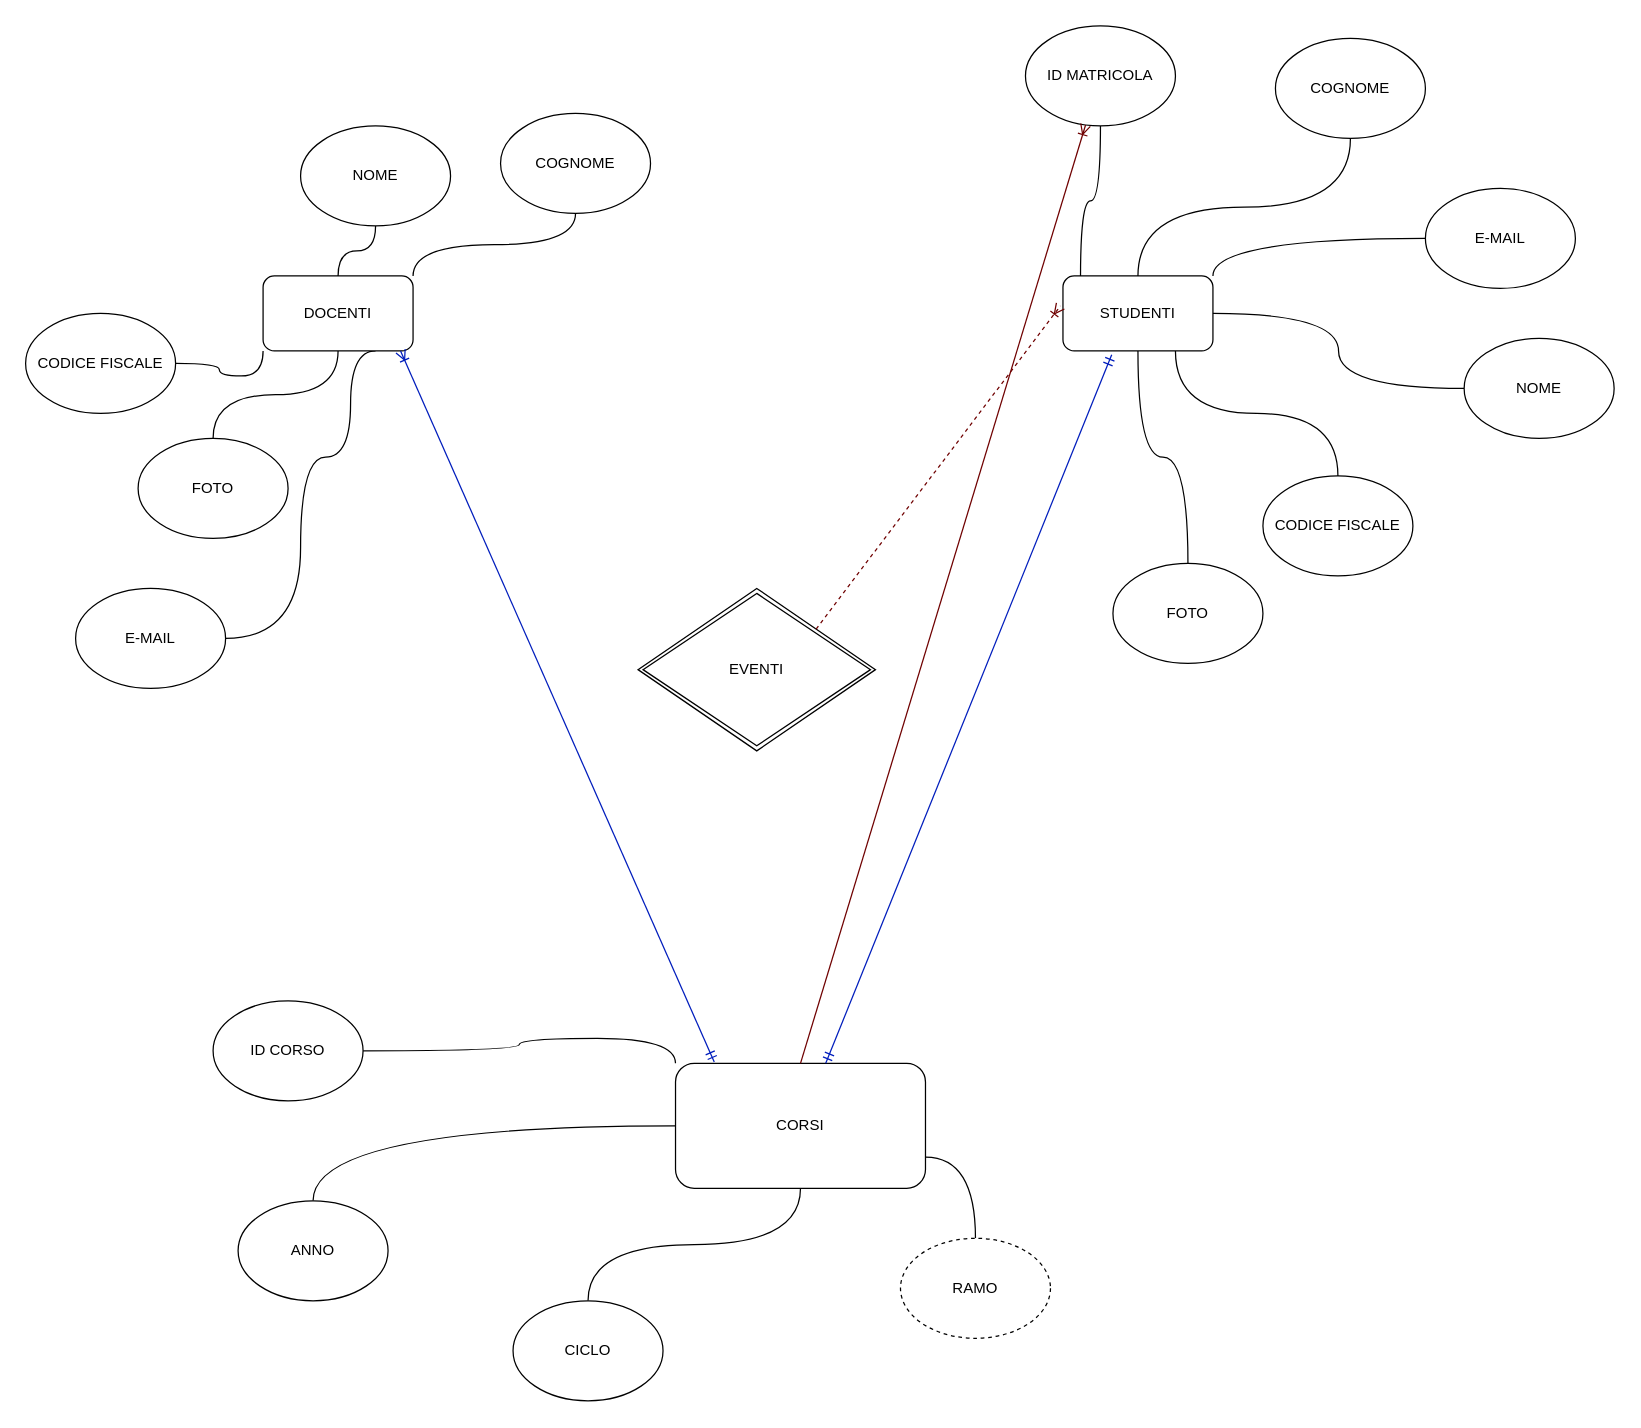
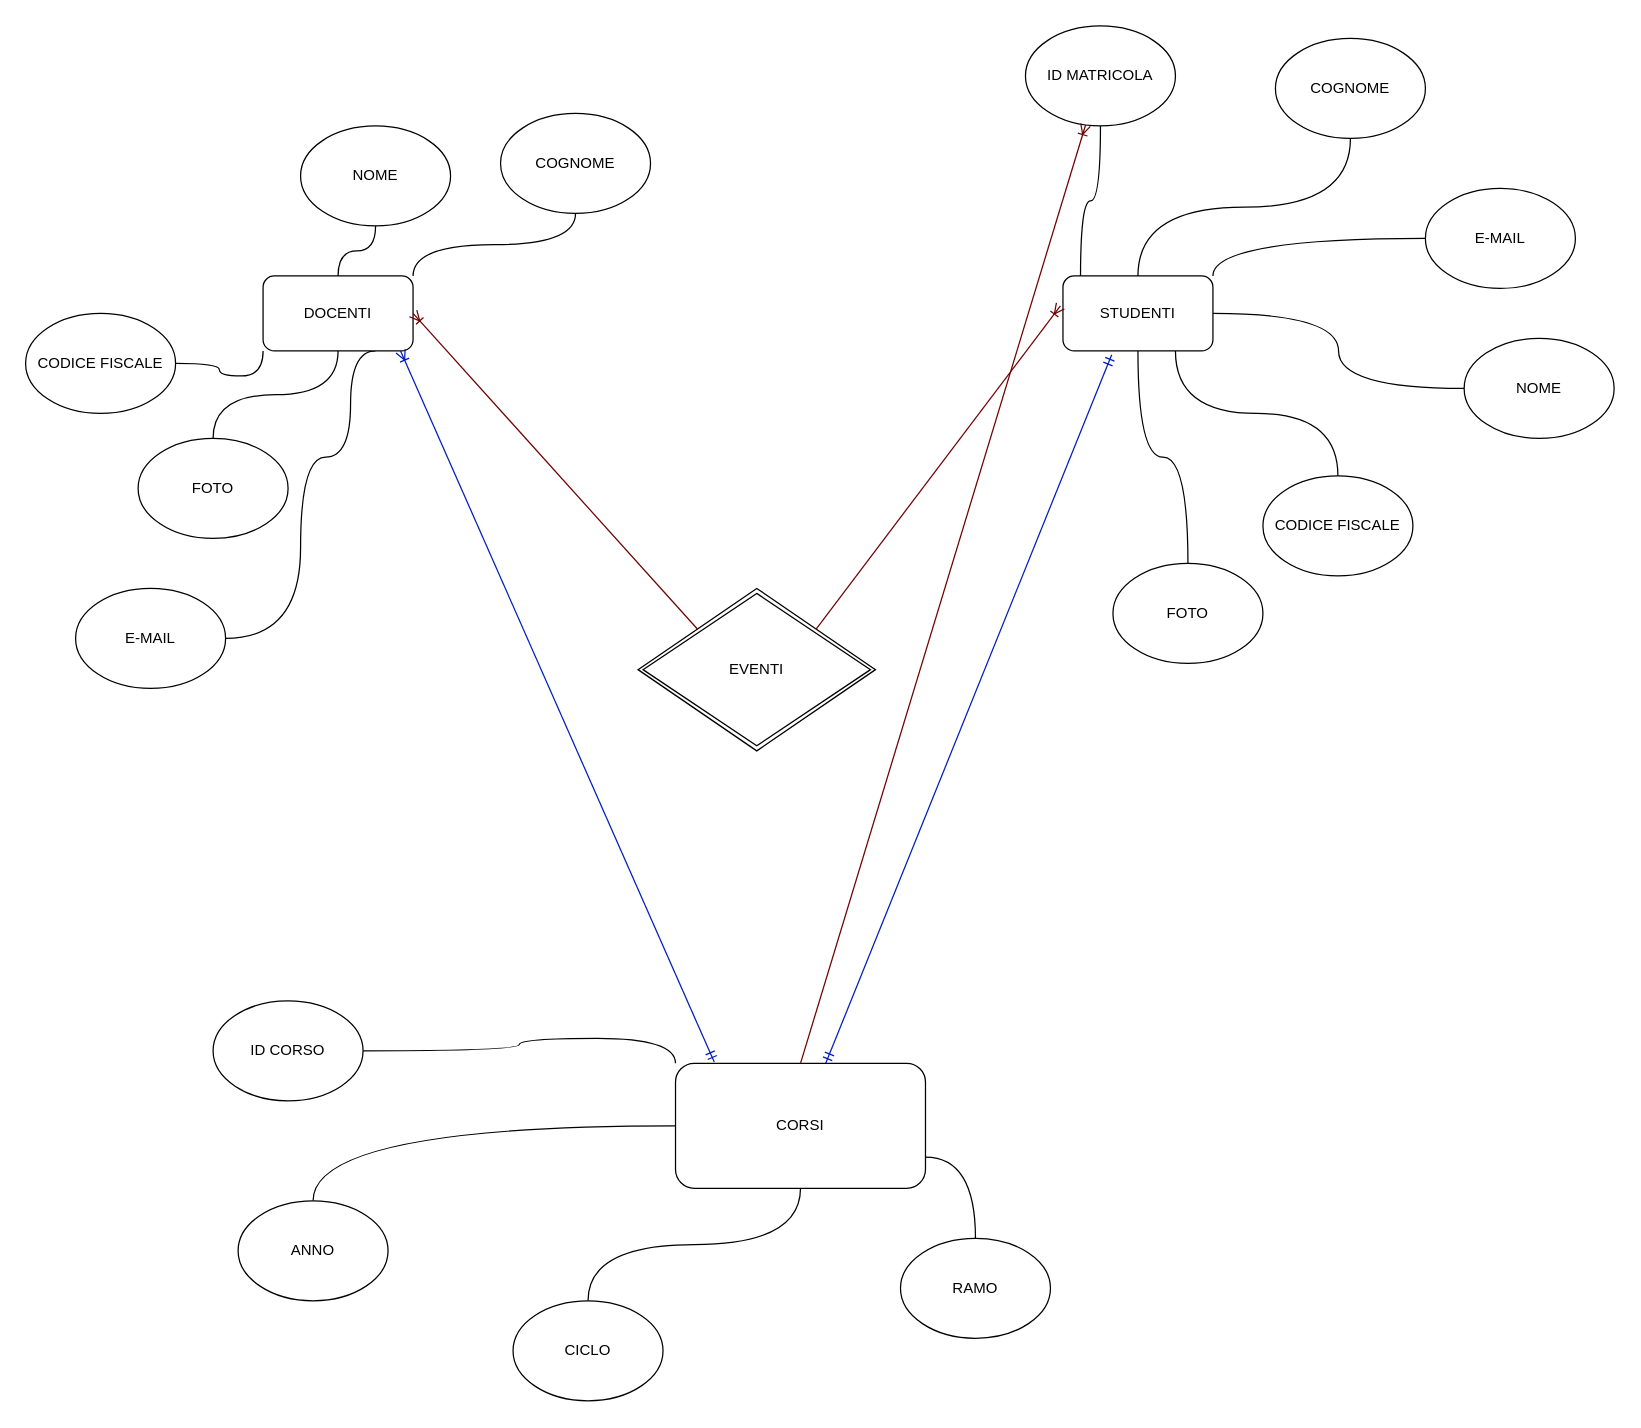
  <mxCell id="0" />
  <mxCell id="1" parent="0" />
  <mxCell id="2" style="edgeStyle=orthogonalEdgeStyle;orthogonalLoop=1;jettySize=auto;html=1;exitX=0;exitY=1;exitDx=0;exitDy=0;endArrow=none;endFill=0;curved=1;" edge="1" parent="1" source="7" target="8"><mxGeometry relative="1" as="geometry"><mxPoint x="80" y="290" as="targetPoint" /></mxGeometry></mxCell>
  <mxCell id="3" style="edgeStyle=orthogonalEdgeStyle;orthogonalLoop=1;jettySize=auto;html=1;exitX=0.5;exitY=0;exitDx=0;exitDy=0;endArrow=none;endFill=0;curved=1;" edge="1" parent="1" source="7" target="9"><mxGeometry relative="1" as="geometry"><mxPoint x="300" y="150" as="targetPoint" /></mxGeometry></mxCell>
  <mxCell id="4" style="edgeStyle=orthogonalEdgeStyle;orthogonalLoop=1;jettySize=auto;html=1;exitX=0.5;exitY=1;exitDx=0;exitDy=0;endArrow=none;endFill=0;curved=1;" edge="1" parent="1" source="7" target="10"><mxGeometry relative="1" as="geometry"><mxPoint x="300" y="350" as="targetPoint" /></mxGeometry></mxCell>
  <mxCell id="5" style="edgeStyle=orthogonalEdgeStyle;orthogonalLoop=1;jettySize=auto;html=1;exitX=1;exitY=0;exitDx=0;exitDy=0;endArrow=none;endFill=0;curved=1;" edge="1" parent="1" source="7" target="11"><mxGeometry relative="1" as="geometry"><mxPoint x="380" y="210" as="targetPoint" /></mxGeometry></mxCell>
  <mxCell id="6" style="edgeStyle=orthogonalEdgeStyle;orthogonalLoop=1;jettySize=auto;html=1;exitX=0.75;exitY=1;exitDx=0;exitDy=0;endArrow=none;endFill=0;curved=1;" edge="1" parent="1" source="7" target="12"><mxGeometry relative="1" as="geometry"><mxPoint x="300" y="390" as="targetPoint" /><Array as="points"><mxPoint x="280" y="280" /><mxPoint x="280" y="365" /><mxPoint x="240" y="365" /></Array></mxGeometry></mxCell>
  <mxCell id="7" value="DOCENTI" style="rounded=1;whiteSpace=wrap;html=1;" vertex="1" parent="1"><mxGeometry x="210" y="220" width="120" height="60" as="geometry" /></mxCell>
  <mxCell id="8" value="CODICE FISCALE" style="ellipse;whiteSpace=wrap;html=1;" vertex="1" parent="1"><mxGeometry x="20" y="250" width="120" height="80" as="geometry" /></mxCell>
  <mxCell id="9" value="NOME" style="ellipse;whiteSpace=wrap;html=1;" vertex="1" parent="1"><mxGeometry x="240" y="100" width="120" height="80" as="geometry" /></mxCell>
  <mxCell id="10" value="FOTO" style="ellipse;whiteSpace=wrap;html=1;" vertex="1" parent="1"><mxGeometry x="110" y="350" width="120" height="80" as="geometry" /></mxCell>
  <mxCell id="11" value="COGNOME" style="ellipse;whiteSpace=wrap;html=1;" vertex="1" parent="1"><mxGeometry x="400" width="120" height="80" as="geometry" y="90" /></mxCell>
  <mxCell id="12" value="E-MAIL" style="ellipse;whiteSpace=wrap;html=1;" vertex="1" parent="1"><mxGeometry x="60" y="470" width="120" height="80" as="geometry" /></mxCell>
  <mxCell id="13" style="edgeStyle=orthogonalEdgeStyle;orthogonalLoop=1;jettySize=auto;html=1;exitX=0.117;exitY=0.033;exitDx=0;exitDy=0;endArrow=none;endFill=0;curved=1;exitPerimeter=0;" edge="1" parent="1" source="18" target="19"><mxGeometry relative="1" as="geometry"><mxPoint x="740" y="200" as="targetPoint" /></mxGeometry></mxCell>
  <mxCell id="14" style="edgeStyle=orthogonalEdgeStyle;orthogonalLoop=1;jettySize=auto;html=1;exitX=0.5;exitY=0;exitDx=0;exitDy=0;endArrow=none;endFill=0;curved=1;" edge="1" parent="1" source="18" target="20"><mxGeometry relative="1" as="geometry"><mxPoint x="920" y="200" as="targetPoint" /></mxGeometry></mxCell>
  <mxCell id="15" style="edgeStyle=orthogonalEdgeStyle;orthogonalLoop=1;jettySize=auto;html=1;exitX=0.5;exitY=1;exitDx=0;exitDy=0;endArrow=none;endFill=0;curved=1;" edge="1" parent="1" source="18" target="21"><mxGeometry relative="1" as="geometry"><mxPoint x="920" y="400" as="targetPoint" /></mxGeometry></mxCell>
  <mxCell id="16" style="edgeStyle=orthogonalEdgeStyle;orthogonalLoop=1;jettySize=auto;html=1;exitX=1;exitY=0;exitDx=0;exitDy=0;endArrow=none;endFill=0;curved=1;" edge="1" parent="1" source="18" target="22"><mxGeometry relative="1" as="geometry"><mxPoint x="1000" y="260" as="targetPoint" /></mxGeometry></mxCell>
  <mxCell id="17" style="edgeStyle=orthogonalEdgeStyle;orthogonalLoop=1;jettySize=auto;html=1;exitX=0.75;exitY=1;exitDx=0;exitDy=0;endArrow=none;endFill=0;curved=1;" edge="1" parent="1" source="18" target="23"><mxGeometry relative="1" as="geometry"><mxPoint x="920" y="440" as="targetPoint" /></mxGeometry></mxCell>
  <mxCell id="18" value="STUDENTI" style="rounded=1;whiteSpace=wrap;html=1;" vertex="1" parent="1"><mxGeometry x="850" y="220" width="120" height="60" as="geometry" /></mxCell>
  <mxCell id="19" value="ID MATRICOLA" style="ellipse;whiteSpace=wrap;html=1;" vertex="1" parent="1"><mxGeometry x="820" y="20" width="120" height="80" as="geometry" /></mxCell>
  <mxCell id="20" value="COGNOME" style="ellipse;whiteSpace=wrap;html=1;" vertex="1" parent="1"><mxGeometry x="1020" y="30" width="120" height="80" as="geometry" /></mxCell>
  <mxCell id="21" value="FOTO" style="ellipse;whiteSpace=wrap;html=1;" vertex="1" parent="1"><mxGeometry x="890" y="450" width="120" height="80" as="geometry" /></mxCell>
  <mxCell id="22" value="E-MAIL" style="ellipse;whiteSpace=wrap;html=1;" vertex="1" parent="1"><mxGeometry x="1140" y="150" width="120" height="80" as="geometry" /></mxCell>
  <mxCell id="23" value="CODICE FISCALE" style="ellipse;whiteSpace=wrap;html=1;" vertex="1" parent="1"><mxGeometry x="1010" y="380" width="120" height="80" as="geometry" /></mxCell>
  <mxCell id="24" style="edgeStyle=orthogonalEdgeStyle;curved=1;orthogonalLoop=1;jettySize=auto;html=1;exitX=0;exitY=0.5;exitDx=0;exitDy=0;entryX=1;entryY=0.5;entryDx=0;entryDy=0;endArrow=none;endFill=0;" edge="1" parent="1" source="25" target="18"><mxGeometry relative="1" as="geometry" /></mxCell>
  <mxCell id="25" value="NOME" style="ellipse;whiteSpace=wrap;html=1;" vertex="1" parent="1"><mxGeometry x="1171" y="270" width="120" height="80" as="geometry" /></mxCell>
  <mxCell id="26" style="edgeStyle=orthogonalEdgeStyle;orthogonalLoop=1;jettySize=auto;html=1;exitX=0;exitY=0;exitDx=0;exitDy=0;endArrow=none;endFill=0;curved=1;" edge="1" parent="1" source="30" target="31"><mxGeometry relative="1" as="geometry"><mxPoint x="330" y="800" as="targetPoint" /></mxGeometry></mxCell>
  <mxCell id="27" style="edgeStyle=orthogonalEdgeStyle;orthogonalLoop=1;jettySize=auto;html=1;exitX=0;exitY=0.5;exitDx=0;exitDy=0;endArrow=none;endFill=0;curved=1;" edge="1" parent="1" source="30" target="32"><mxGeometry relative="1" as="geometry"><mxPoint x="240" y="950" as="targetPoint" /></mxGeometry></mxCell>
  <mxCell id="28" style="edgeStyle=orthogonalEdgeStyle;orthogonalLoop=1;jettySize=auto;html=1;exitX=1;exitY=0.75;exitDx=0;exitDy=0;endArrow=none;endFill=0;curved=1;" edge="1" parent="1" source="30" target="33"><mxGeometry relative="1" as="geometry"><mxPoint x="820" y="970" as="targetPoint" /></mxGeometry></mxCell>
  <mxCell id="29" style="edgeStyle=orthogonalEdgeStyle;orthogonalLoop=1;jettySize=auto;html=1;exitX=0.5;exitY=1;exitDx=0;exitDy=0;endArrow=none;endFill=0;curved=1;" edge="1" parent="1" source="30" target="34"><mxGeometry relative="1" as="geometry"><mxPoint x="470" y="1080" as="targetPoint" /></mxGeometry></mxCell>
  <mxCell id="30" value="CORSI" style="rounded=1;whiteSpace=wrap;html=1;" vertex="1" parent="1"><mxGeometry x="540" y="850" width="200" height="100" as="geometry" /></mxCell>
  <mxCell id="31" value="ID CORSO" style="ellipse;whiteSpace=wrap;html=1;" vertex="1" parent="1"><mxGeometry x="170" y="800" width="120" height="80" as="geometry" /></mxCell>
  <mxCell id="32" value="ANNO" style="ellipse;whiteSpace=wrap;html=1;" vertex="1" parent="1"><mxGeometry x="190" y="960" width="120" height="80" as="geometry" /></mxCell>
- <mxCell id="33" value="RAMO" style="ellipse;whiteSpace=wrap;html=1;dashed=1;" vertex="1" parent="1"><mxGeometry x="720" y="990" width="120" height="80" as="geometry" /></mxCell>
+ <mxCell id="33" value="RAMO" style="ellipse;whiteSpace=wrap;html=1;" vertex="1" parent="1"><mxGeometry x="720" y="990" width="120" height="80" as="geometry" /></mxCell>
  <mxCell id="34" value="CICLO" style="ellipse;whiteSpace=wrap;html=1;" vertex="1" parent="1"><mxGeometry x="410" y="1040" width="120" height="80" as="geometry" /></mxCell>
  <mxCell id="35" value="" style="fontSize=12;html=1;endArrow=ERmandOne;startArrow=ERmandOne;entryX=0.325;entryY=1.05;entryDx=0;entryDy=0;entryPerimeter=0;fillColor=#0050ef;strokeColor=#001DBC;" edge="1" parent="1" source="30" target="18"><mxGeometry width="100" height="100" relative="1" as="geometry"><mxPoint x="760" y="620" as="sourcePoint" /><mxPoint x="830" y="390" as="targetPoint" /></mxGeometry></mxCell>
  <mxCell id="36" value="" style="fontSize=12;html=1;endArrow=ERoneToMany;startArrow=ERmandOne;exitX=0.155;exitY=-0.01;exitDx=0;exitDy=0;exitPerimeter=0;fillColor=#0050ef;strokeColor=#001DBC;" edge="1" parent="1" source="30"><mxGeometry width="100" height="100" relative="1" as="geometry"><mxPoint x="380" y="490" as="sourcePoint" /><mxPoint x="320" y="280" as="targetPoint" /></mxGeometry></mxCell>
  <mxCell id="37" value="EVENTI" style="shape=rhombus;double=1;perimeter=rhombusPerimeter;whiteSpace=wrap;html=1;align=center;" vertex="1" parent="1"><mxGeometry x="510" y="470" width="190" height="130" as="geometry" /></mxCell>
  <mxCell id="38" value="" style="fontSize=12;html=1;endArrow=ERoneToMany;fillColor=#a20025;strokeColor=#6F0000;exitX=0.5;exitY=0;exitDx=0;exitDy=0;" edge="1" parent="1" source="30" target="19"><mxGeometry width="100" height="100" relative="1" as="geometry"><mxPoint x="630" y="790" as="sourcePoint" /><mxPoint x="640" y="750" as="targetPoint" /></mxGeometry></mxCell>
- <mxCell id="40" value="" style="fontSize=12;html=1;endArrow=ERoneToMany;entryX=-0.017;entryY=0.4;entryDx=0;entryDy=0;entryPerimeter=0;exitX=1;exitY=0;exitDx=0;exitDy=0;fillColor=#a20025;strokeColor=#6F0000;dashed=1;" edge="1" parent="1" source="37" target="18"><mxGeometry width="100" height="100" relative="1" as="geometry"><mxPoint x="561.01" y="459.01" as="sourcePoint" /><mxPoint x="590" y="290" as="targetPoint" /></mxGeometry></mxCell>
+ <mxCell id="39" value="" style="fontSize=12;html=1;endArrow=ERoneToMany;fillColor=#a20025;strokeColor=#6F0000;exitX=0;exitY=0;exitDx=0;exitDy=0;entryX=1;entryY=0.5;entryDx=0;entryDy=0;" edge="1" parent="1" source="37" target="7"><mxGeometry width="100" height="100" relative="1" as="geometry"><mxPoint x="455.5" y="430" as="sourcePoint" /><mxPoint x="380" y="270" as="targetPoint" /></mxGeometry></mxCell>
+ <mxCell id="40" value="" style="fontSize=12;html=1;endArrow=ERoneToMany;entryX=-0.017;entryY=0.4;entryDx=0;entryDy=0;entryPerimeter=0;exitX=1;exitY=0;exitDx=0;exitDy=0;fillColor=#a20025;strokeColor=#6F0000;" edge="1" parent="1" source="37" target="18"><mxGeometry width="100" height="100" relative="1" as="geometry"><mxPoint x="561.01" y="459.01" as="sourcePoint" /><mxPoint x="590" y="290" as="targetPoint" /></mxGeometry></mxCell>
